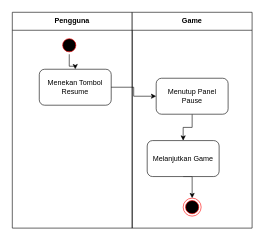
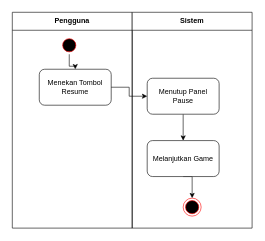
  <mxCell id="0" />
  <mxCell id="1" parent="0" />
  <mxCell id="2" value="Pengguna" style="swimlane;whiteSpace=wrap;html=1;startSize=30;" parent="1" vertex="1"><mxGeometry x="20" y="20" width="200" height="360" as="geometry" /></mxCell>
  <mxCell id="3" style="edgeStyle=orthogonalEdgeStyle;rounded=0;orthogonalLoop=1;jettySize=auto;html=1;entryX=0.5;entryY=0;entryDx=0;entryDy=0;" parent="2" source="4" target="5" edge="1"><mxGeometry relative="1" as="geometry" /></mxCell>
  <mxCell id="4" value="" style="ellipse;html=1;shape=startState;fillColor=#000000;strokeColor=#ff0000;" parent="2" vertex="1"><mxGeometry x="80" y="40" width="30" height="30" as="geometry" /></mxCell>
  <mxCell id="5" value="Menekan Tombol Resume" style="rounded=1;whiteSpace=wrap;html=1;" parent="2" vertex="1"><mxGeometry x="45" y="95" width="120" height="60" as="geometry" /></mxCell>
- <mxCell id="6" value="Game" style="swimlane;whiteSpace=wrap;html=1;startSize=30;" parent="1" vertex="1"><mxGeometry x="220" y="20" width="200" height="360" as="geometry" /></mxCell>
+ <mxCell id="6" value="Sistem" style="swimlane;whiteSpace=wrap;html=1;startSize=30;" parent="1" vertex="1"><mxGeometry x="220" y="20" width="200" height="360" as="geometry" /></mxCell>
  <mxCell id="7" style="edgeStyle=orthogonalEdgeStyle;rounded=0;orthogonalLoop=1;jettySize=auto;html=1;exitX=0.5;exitY=1;exitDx=0;exitDy=0;entryX=0.5;entryY=0;entryDx=0;entryDy=0;" parent="6" source="8" target="11" edge="1"><mxGeometry relative="1" as="geometry" /></mxCell>
- <mxCell id="8" value="Menutup Panel Pause" style="whiteSpace=wrap;html=1;rounded=1;" parent="6" vertex="1"><mxGeometry x="40" y="110" width="120" height="60" as="geometry" /></mxCell>
+ <mxCell id="8" value="Menutup Panel Pause" style="whiteSpace=wrap;html=1;rounded=1;" parent="6" vertex="1"><mxGeometry x="25" y="110" width="120" height="60" as="geometry" /></mxCell>
  <mxCell id="9" value="" style="ellipse;html=1;shape=endState;fillColor=#000000;strokeColor=#ff0000;" parent="6" vertex="1"><mxGeometry x="85" y="310" width="30" height="30" as="geometry" /></mxCell>
  <mxCell id="10" style="edgeStyle=orthogonalEdgeStyle;rounded=0;orthogonalLoop=1;jettySize=auto;html=1;entryX=0.5;entryY=0;entryDx=0;entryDy=0;exitX=0.5;exitY=1;exitDx=0;exitDy=0;" parent="6" source="11" target="9" edge="1"><mxGeometry relative="1" as="geometry"><mxPoint x="100" y="360" as="sourcePoint" /></mxGeometry></mxCell>
  <mxCell id="11" value="Melanjutkan&amp;nbsp;&lt;span style=&quot;background-color: initial;&quot;&gt;Game&lt;/span&gt;" style="whiteSpace=wrap;html=1;rounded=1;" parent="6" vertex="1"><mxGeometry x="25" y="214" width="120" height="60" as="geometry" /></mxCell>
  <mxCell id="12" value="" style="edgeStyle=orthogonalEdgeStyle;rounded=0;orthogonalLoop=1;jettySize=auto;html=1;exitX=1;exitY=0.5;exitDx=0;exitDy=0;" parent="1" source="5" target="8" edge="1"><mxGeometry relative="1" as="geometry"><mxPoint x="190" y="150.029" as="sourcePoint" /></mxGeometry></mxCell>
